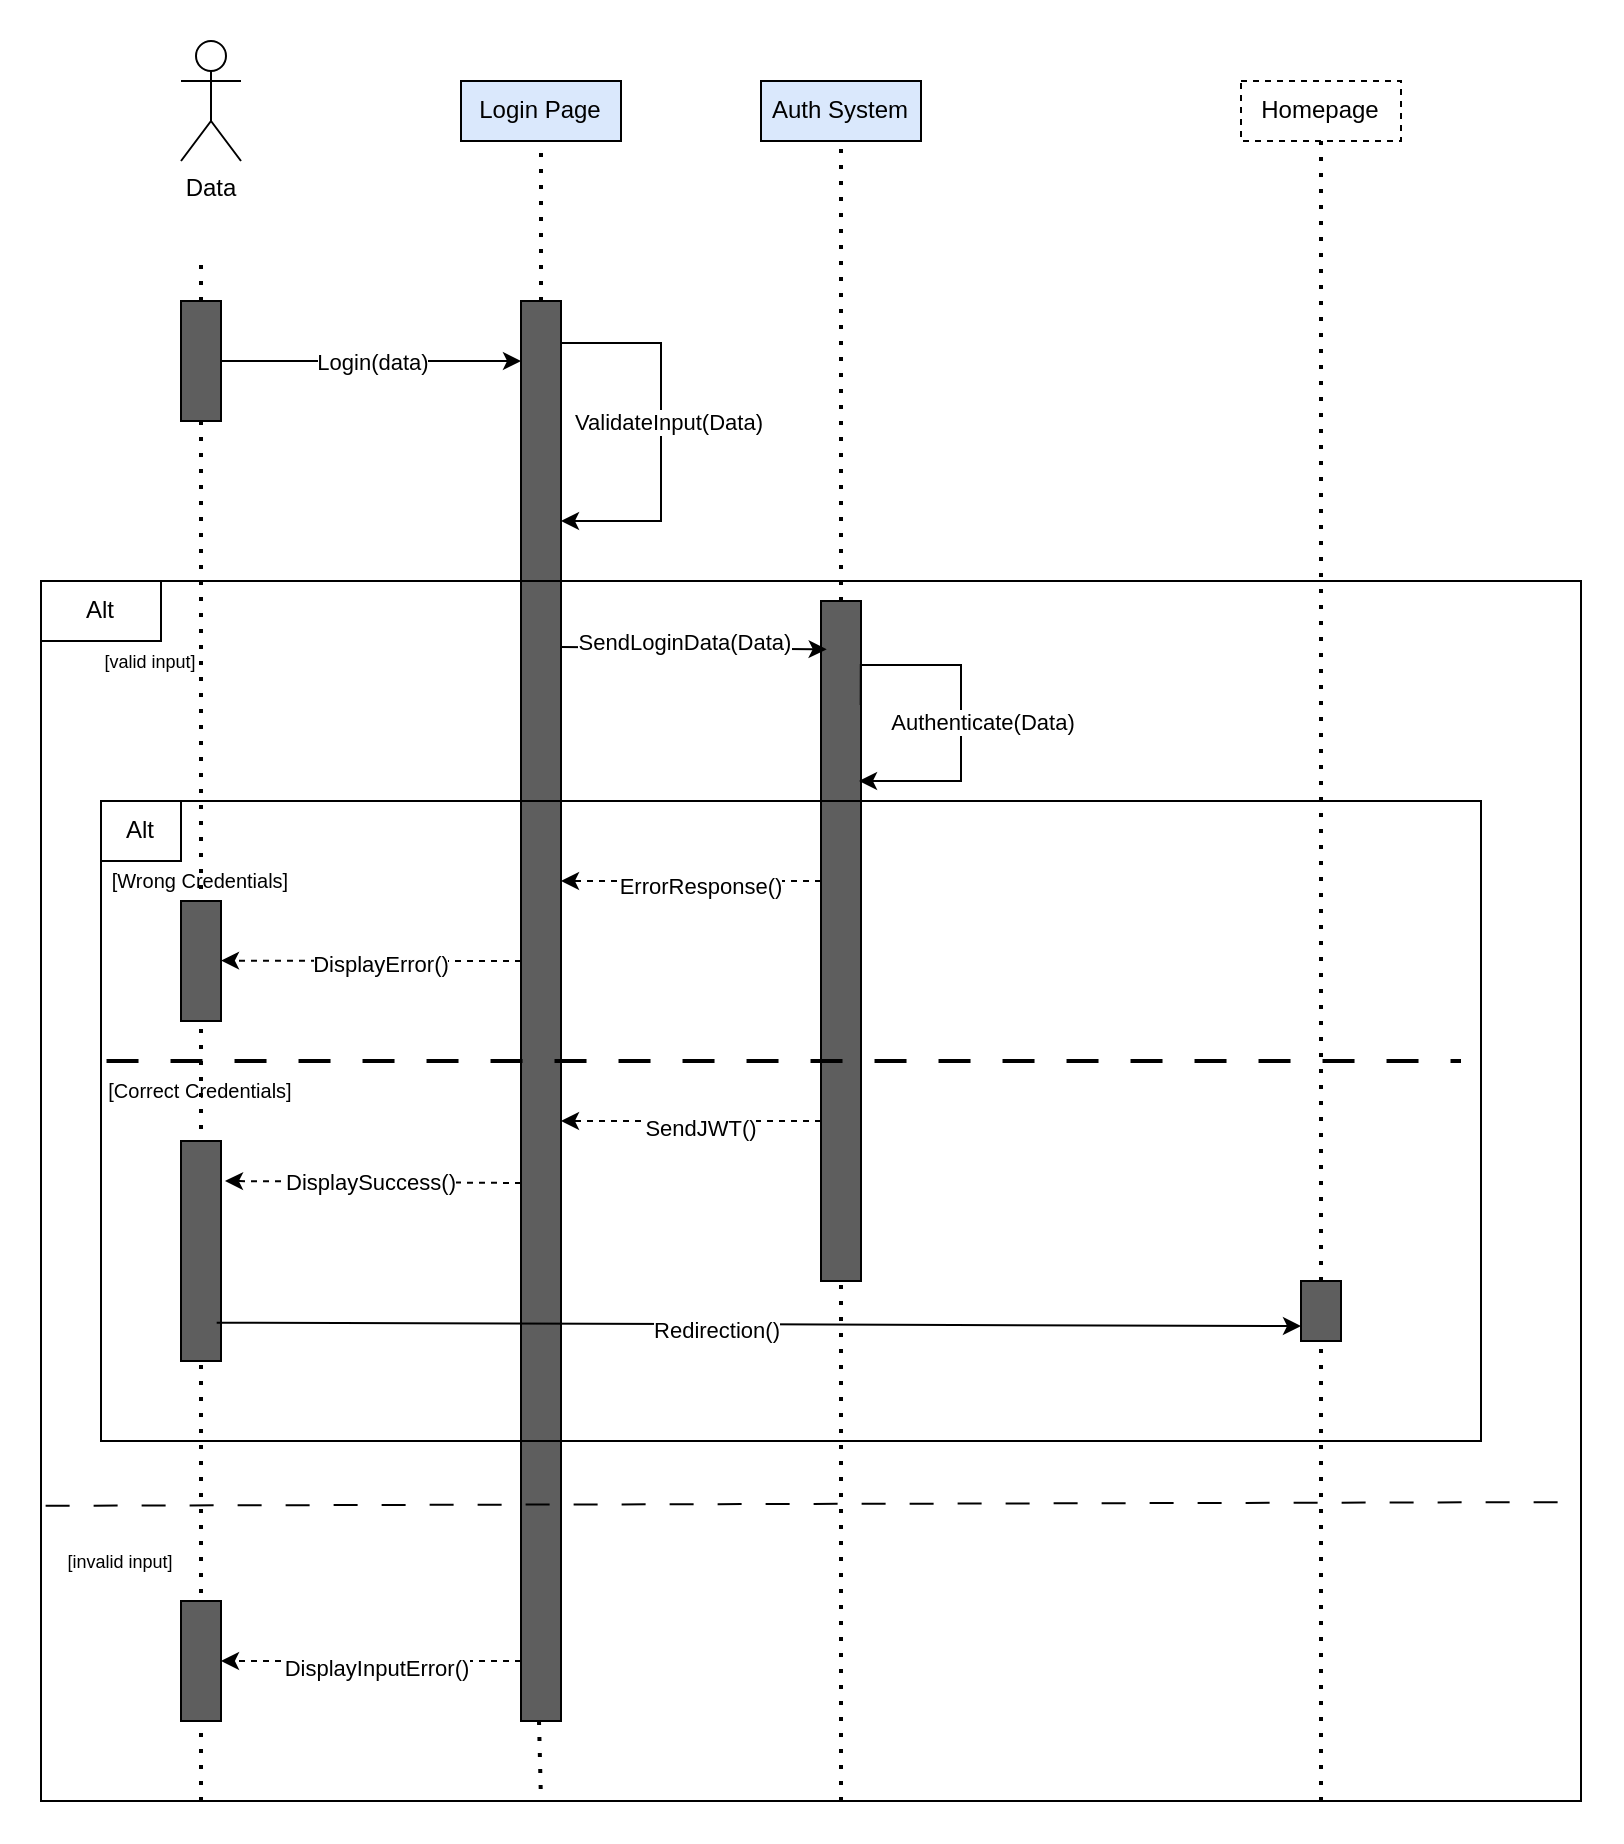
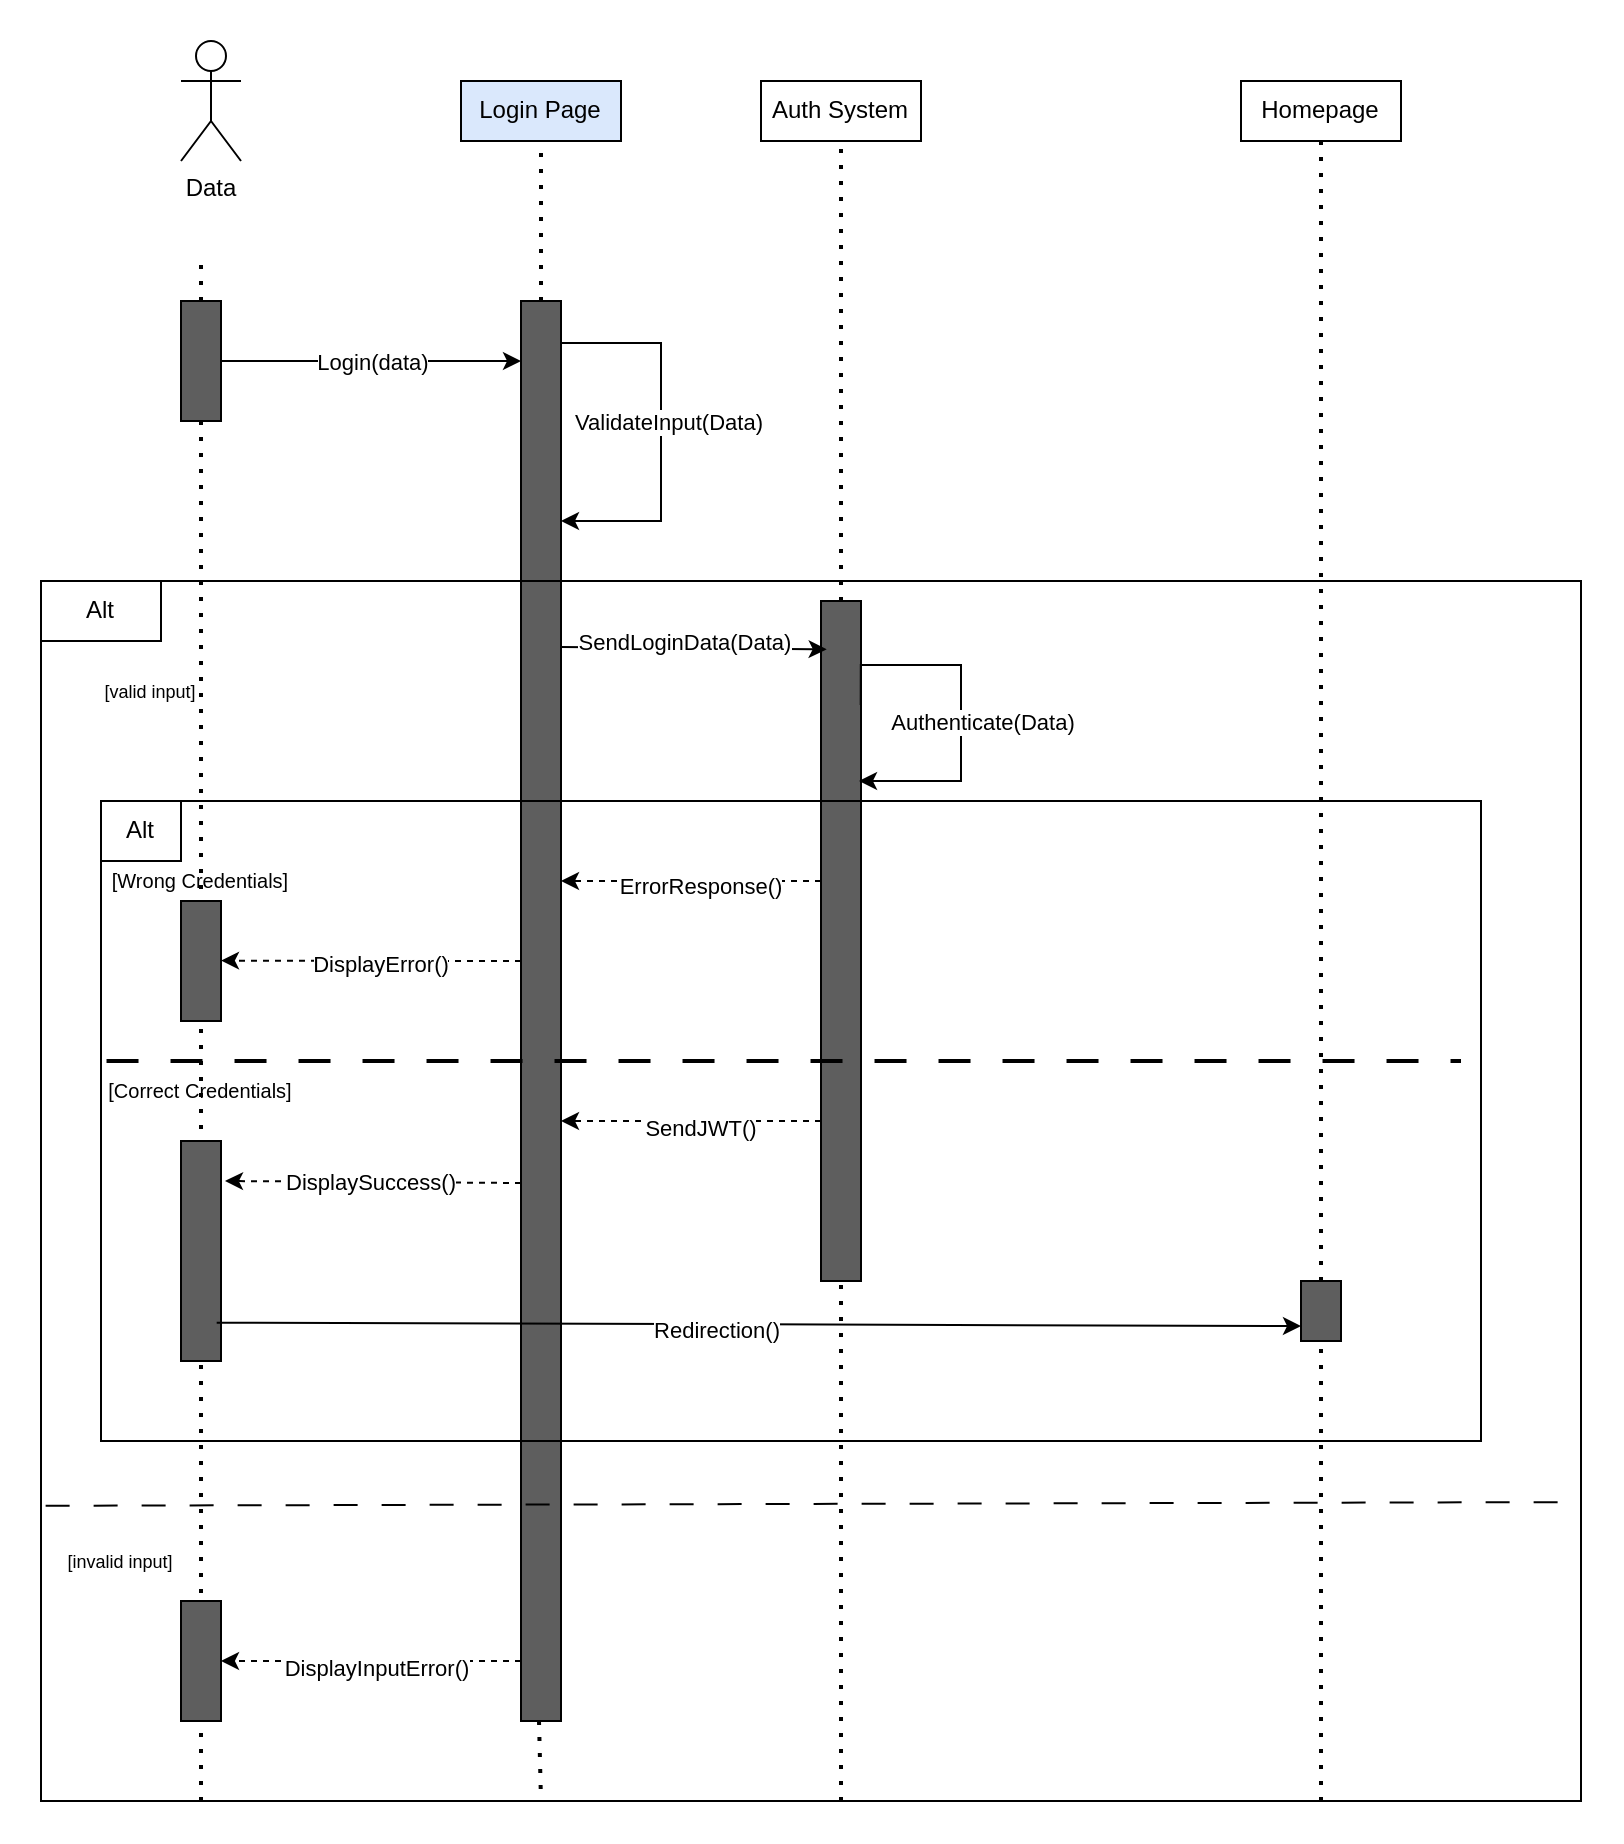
  <mxCell id="0" />
  <mxCell id="1" parent="0" />
  <mxCell id="2" value="Data" style="shape=umlActor;verticalLabelPosition=bottom;verticalAlign=top;html=1;outlineConnect=0;" parent="1" vertex="1"><mxGeometry x="90" y="20" width="30" height="60" as="geometry" /></mxCell>
  <mxCell id="3" value="" style="endArrow=none;dashed=1;html=1;dashPattern=1 3;strokeWidth=2;rounded=0;" parent="1" source="5" edge="1"><mxGeometry width="50" height="50" relative="1" as="geometry"><mxPoint x="100" y="410" as="sourcePoint" /><mxPoint x="100" y="130" as="targetPoint" /></mxGeometry></mxCell>
  <mxCell id="4" value="" style="endArrow=none;dashed=1;html=1;dashPattern=1 3;strokeWidth=2;rounded=0;" parent="1" target="5" edge="1"><mxGeometry width="50" height="50" relative="1" as="geometry"><mxPoint x="100" y="900" as="sourcePoint" /><mxPoint x="100" y="130" as="targetPoint" /></mxGeometry></mxCell>
  <mxCell id="5" value="" style="rounded=0;whiteSpace=wrap;html=1;fillColor=#5E5E5E;" parent="1" vertex="1"><mxGeometry x="90" y="150" width="20" height="60" as="geometry" /></mxCell>
  <mxCell id="6" value="Login Page" style="rounded=0;whiteSpace=wrap;html=1;fillColor=#dae8fc;" parent="1" vertex="1"><mxGeometry x="230" y="40" width="80" height="30" as="geometry" /></mxCell>
  <mxCell id="7" value="" style="endArrow=none;dashed=1;html=1;dashPattern=1 3;strokeWidth=2;rounded=0;" parent="1" target="8" edge="1"><mxGeometry width="50" height="50" relative="1" as="geometry"><mxPoint x="270" y="560" as="sourcePoint" /><mxPoint x="270" y="130" as="targetPoint" /></mxGeometry></mxCell>
  <mxCell id="8" value="" style="rounded=0;whiteSpace=wrap;html=1;fillColor=#5E5E5E;" parent="1" vertex="1"><mxGeometry x="260" y="150" width="20" height="710" as="geometry" /></mxCell>
  <mxCell id="9" value="" style="endArrow=classic;html=1;rounded=0;exitX=1;exitY=0.5;exitDx=0;exitDy=0;" parent="1" source="5" edge="1"><mxGeometry width="50" height="50" relative="1" as="geometry"><mxPoint x="340" y="260" as="sourcePoint" /><mxPoint x="260" y="180" as="targetPoint" /></mxGeometry></mxCell>
  <mxCell id="10" value="Login(data)" style="edgeLabel;html=1;align=center;verticalAlign=middle;resizable=0;points=[];" parent="9" vertex="1" connectable="0"><mxGeometry relative="1" as="geometry"><mxPoint as="offset" /></mxGeometry></mxCell>
- <mxCell id="11" value="Auth System" style="rounded=0;whiteSpace=wrap;html=1;fillColor=#dae8fc;" parent="1" vertex="1"><mxGeometry x="380" y="40" width="80" height="30" as="geometry" /></mxCell>
+ <mxCell id="11" value="Auth System" style="rounded=0;whiteSpace=wrap;html=1;" parent="1" vertex="1"><mxGeometry x="380" y="40" width="80" height="30" as="geometry" /></mxCell>
  <mxCell id="12" value="" style="endArrow=none;dashed=1;html=1;dashPattern=1 3;strokeWidth=2;rounded=0;entryX=0.5;entryY=1;entryDx=0;entryDy=0;" parent="1" target="11" edge="1"><mxGeometry width="50" height="50" relative="1" as="geometry"><mxPoint x="420" y="900" as="sourcePoint" /><mxPoint x="420" y="200" as="targetPoint" /></mxGeometry></mxCell>
  <mxCell id="13" value="" style="rounded=0;whiteSpace=wrap;html=1;fillColor=none;movable=0;resizable=0;rotatable=0;deletable=0;editable=0;locked=1;connectable=0;" parent="1" vertex="1"><mxGeometry x="20" y="290" width="770" height="610" as="geometry" /></mxCell>
  <mxCell id="14" value="Alt" style="rounded=0;whiteSpace=wrap;html=1;" parent="1" vertex="1"><mxGeometry x="20" y="290" width="60" height="30" as="geometry" /></mxCell>
  <mxCell id="15" style="edgeStyle=orthogonalEdgeStyle;rounded=0;orthogonalLoop=1;jettySize=auto;html=1;exitX=1;exitY=0.25;exitDx=0;exitDy=0;" parent="1" source="8" target="8" edge="1"><mxGeometry relative="1" as="geometry"><mxPoint x="300" y="240" as="sourcePoint" /><mxPoint x="310" y="259" as="targetPoint" /><Array as="points"><mxPoint x="280" y="171" /><mxPoint x="330" y="171" /><mxPoint x="330" y="260" /></Array></mxGeometry></mxCell>
  <mxCell id="16" value="ValidateInput(Data)" style="edgeLabel;html=1;align=center;verticalAlign=middle;resizable=0;points=[];" parent="15" vertex="1" connectable="0"><mxGeometry x="0.046" y="2" relative="1" as="geometry"><mxPoint x="29" y="41" as="offset" /></mxGeometry></mxCell>
- <mxCell id="17" value="&lt;font style=&quot;font-size: 9px;&quot;&gt;[valid input]&lt;/font&gt;" style="text;html=1;align=center;verticalAlign=middle;whiteSpace=wrap;rounded=0;" parent="1" vertex="1"><mxGeometry x="50" y="320" width="50" height="20" as="geometry" /></mxCell>
+ <mxCell id="17" value="&lt;font style=&quot;font-size: 9px;&quot;&gt;[valid input]&lt;/font&gt;" style="text;html=1;align=center;verticalAlign=middle;whiteSpace=wrap;rounded=0;" parent="1" vertex="1"><mxGeometry x="50" y="335" width="50" height="20" as="geometry" /></mxCell>
  <mxCell id="18" value="" style="rounded=0;whiteSpace=wrap;html=1;fillColor=#5E5E5E;" parent="1" vertex="1"><mxGeometry x="410" y="300" width="20" height="340" as="geometry" /></mxCell>
  <mxCell id="19" value="" style="rounded=0;whiteSpace=wrap;html=1;fillColor=none;movable=1;resizable=1;rotatable=1;deletable=1;editable=1;locked=0;connectable=1;" parent="1" vertex="1"><mxGeometry x="50" y="400" width="690" height="320" as="geometry" /></mxCell>
  <mxCell id="20" value="" style="endArrow=classic;html=1;rounded=0;entryX=0.142;entryY=0.071;entryDx=0;entryDy=0;entryPerimeter=0;" parent="1" target="18" edge="1"><mxGeometry width="50" height="50" relative="1" as="geometry"><mxPoint x="280" y="323" as="sourcePoint" /><mxPoint x="380" y="290" as="targetPoint" /></mxGeometry></mxCell>
  <mxCell id="21" value="SendLoginData(Data)" style="edgeLabel;html=1;align=center;verticalAlign=middle;resizable=0;points=[];" parent="20" vertex="1" connectable="0"><mxGeometry x="-0.149" y="-2" relative="1" as="geometry"><mxPoint x="5" y="-5" as="offset" /></mxGeometry></mxCell>
  <mxCell id="22" value="Alt" style="rounded=0;whiteSpace=wrap;html=1;" parent="1" vertex="1"><mxGeometry x="50" y="400" width="40" height="30" as="geometry" /></mxCell>
  <mxCell id="23" value="&lt;font size=&quot;1&quot;&gt;[Wrong Credentials]&lt;/font&gt;" style="text;html=1;align=center;verticalAlign=middle;whiteSpace=wrap;rounded=0;" parent="1" vertex="1"><mxGeometry x="50" y="430" width="100" height="20" as="geometry" /></mxCell>
  <mxCell id="24" style="edgeStyle=orthogonalEdgeStyle;rounded=0;orthogonalLoop=1;jettySize=auto;html=1;exitX=0.993;exitY=0.153;exitDx=0;exitDy=0;exitPerimeter=0;" parent="1" source="18" edge="1"><mxGeometry relative="1" as="geometry"><mxPoint x="429" y="390" as="targetPoint" /><Array as="points"><mxPoint x="480" y="332" /><mxPoint x="480" y="390" /><mxPoint x="429" y="390" /></Array></mxGeometry></mxCell>
  <mxCell id="25" value="Authenticate(Data)" style="edgeLabel;html=1;align=center;verticalAlign=middle;resizable=0;points=[];" parent="24" vertex="1" connectable="0"><mxGeometry x="-0.011" y="1" relative="1" as="geometry"><mxPoint x="9" y="10" as="offset" /></mxGeometry></mxCell>
  <mxCell id="26" value="" style="endArrow=classic;html=1;rounded=0;dashed=1;" parent="1" edge="1"><mxGeometry width="50" height="50" relative="1" as="geometry"><mxPoint x="410" y="440" as="sourcePoint" /><mxPoint x="280" y="440" as="targetPoint" /></mxGeometry></mxCell>
  <mxCell id="27" value="ErrorResponse()" style="edgeLabel;html=1;align=center;verticalAlign=middle;resizable=0;points=[];" parent="26" vertex="1" connectable="0"><mxGeometry x="-0.061" y="2" relative="1" as="geometry"><mxPoint as="offset" /></mxGeometry></mxCell>
  <mxCell id="28" value="" style="rounded=0;whiteSpace=wrap;html=1;fillColor=#5E5E5E;" parent="1" vertex="1"><mxGeometry x="90" y="450" width="20" height="60" as="geometry" /></mxCell>
  <mxCell id="29" value="" style="endArrow=classic;html=1;rounded=0;dashed=1;" parent="1" edge="1"><mxGeometry width="50" height="50" relative="1" as="geometry"><mxPoint x="260" y="480" as="sourcePoint" /><mxPoint x="110" y="479.8" as="targetPoint" /></mxGeometry></mxCell>
  <mxCell id="30" value="DisplayError()" style="edgeLabel;html=1;align=center;verticalAlign=middle;resizable=0;points=[];" parent="29" vertex="1" connectable="0"><mxGeometry x="-0.061" y="2" relative="1" as="geometry"><mxPoint as="offset" /></mxGeometry></mxCell>
  <mxCell id="31" value="" style="endArrow=none;dashed=1;html=1;dashPattern=8 8;strokeWidth=2;rounded=0;exitX=0.005;exitY=0.586;exitDx=0;exitDy=0;exitPerimeter=0;" parent="1" edge="1"><mxGeometry width="50" height="50" relative="1" as="geometry"><mxPoint x="52.76" y="530" as="sourcePoint" /><mxPoint x="730" y="530" as="targetPoint" /></mxGeometry></mxCell>
  <mxCell id="32" value="&lt;font size=&quot;1&quot;&gt;[Correct Credentials]&lt;/font&gt;" style="text;html=1;align=center;verticalAlign=middle;whiteSpace=wrap;rounded=0;" parent="1" vertex="1"><mxGeometry x="50" y="535" width="100" height="20" as="geometry" /></mxCell>
  <mxCell id="33" value="" style="endArrow=none;dashed=1;html=1;dashPattern=1 3;strokeWidth=2;rounded=0;" parent="1" edge="1"><mxGeometry width="50" height="50" relative="1" as="geometry"><mxPoint x="269" y="860" as="sourcePoint" /><mxPoint x="270" y="900" as="targetPoint" /></mxGeometry></mxCell>
- <mxCell id="34" value="Homepage" style="rounded=0;whiteSpace=wrap;html=1;dashed=1;" parent="1" vertex="1"><mxGeometry x="620" y="40" width="80" height="30" as="geometry" /></mxCell>
+ <mxCell id="34" value="Homepage" style="rounded=0;whiteSpace=wrap;html=1;" parent="1" vertex="1"><mxGeometry x="620" y="40" width="80" height="30" as="geometry" /></mxCell>
  <mxCell id="35" value="" style="endArrow=none;dashed=1;html=1;dashPattern=1 3;strokeWidth=2;rounded=0;entryX=0.5;entryY=1;entryDx=0;entryDy=0;" parent="1" source="45" target="34" edge="1"><mxGeometry width="50" height="50" relative="1" as="geometry"><mxPoint x="650" y="830" as="sourcePoint" /><mxPoint x="660" y="150" as="targetPoint" /></mxGeometry></mxCell>
  <mxCell id="36" value="" style="endArrow=classic;html=1;rounded=0;dashed=1;" parent="1" edge="1"><mxGeometry width="50" height="50" relative="1" as="geometry"><mxPoint x="410" y="560" as="sourcePoint" /><mxPoint x="280" y="560" as="targetPoint" /></mxGeometry></mxCell>
  <mxCell id="37" value="&lt;font style=&quot;font-size: 9px;&quot;&gt;S&lt;/font&gt;" style="edgeLabel;html=1;align=center;verticalAlign=middle;resizable=0;points=[];" parent="36" vertex="1" connectable="0"><mxGeometry x="0.132" relative="1" as="geometry"><mxPoint x="14" as="offset" /></mxGeometry></mxCell>
  <mxCell id="38" value="SendJWT()" style="edgeLabel;html=1;align=center;verticalAlign=middle;resizable=0;points=[];" vertex="1" connectable="0" parent="36"><mxGeometry x="-0.056" y="3" relative="1" as="geometry"><mxPoint as="offset" /></mxGeometry></mxCell>
  <mxCell id="39" value="" style="endArrow=classic;html=1;rounded=0;dashed=1;" parent="1" edge="1"><mxGeometry width="50" height="50" relative="1" as="geometry"><mxPoint x="260" y="591" as="sourcePoint" /><mxPoint x="112" y="590" as="targetPoint" /></mxGeometry></mxCell>
  <mxCell id="40" value="DisplaySuccess()" style="edgeLabel;html=1;align=center;verticalAlign=middle;resizable=0;points=[];" parent="39" vertex="1" connectable="0"><mxGeometry x="0.017" y="2" relative="1" as="geometry"><mxPoint y="-2" as="offset" /></mxGeometry></mxCell>
  <mxCell id="41" value="" style="rounded=0;whiteSpace=wrap;html=1;fillColor=#5E5E5E;" parent="1" vertex="1"><mxGeometry x="90" y="570" width="20" height="110" as="geometry" /></mxCell>
  <mxCell id="42" value="" style="endArrow=classic;html=1;rounded=0;exitX=0.892;exitY=0.826;exitDx=0;exitDy=0;exitPerimeter=0;entryX=0;entryY=0.75;entryDx=0;entryDy=0;" parent="1" source="41" target="45" edge="1"><mxGeometry width="50" height="50" relative="1" as="geometry"><mxPoint x="140" y="670" as="sourcePoint" /><mxPoint x="190" y="620" as="targetPoint" /></mxGeometry></mxCell>
  <mxCell id="43" value="Redirection()" style="edgeLabel;html=1;align=center;verticalAlign=middle;resizable=0;points=[];" parent="42" vertex="1" connectable="0"><mxGeometry x="-0.079" y="-3" relative="1" as="geometry"><mxPoint as="offset" /></mxGeometry></mxCell>
  <mxCell id="44" value="" style="endArrow=none;dashed=1;html=1;dashPattern=1 3;strokeWidth=2;rounded=0;entryX=0.5;entryY=1;entryDx=0;entryDy=0;" parent="1" target="45" edge="1"><mxGeometry width="50" height="50" relative="1" as="geometry"><mxPoint x="660" y="900" as="sourcePoint" /><mxPoint x="660" y="70" as="targetPoint" /></mxGeometry></mxCell>
  <mxCell id="45" value="" style="rounded=0;whiteSpace=wrap;html=1;fillColor=#5E5E5E;" parent="1" vertex="1"><mxGeometry x="650" y="640" width="20" height="30" as="geometry" /></mxCell>
  <mxCell id="46" value="" style="rounded=0;whiteSpace=wrap;html=1;fillColor=#5E5E5E;" parent="1" vertex="1"><mxGeometry x="90" y="800" width="20" height="60" as="geometry" /></mxCell>
  <mxCell id="47" value="&lt;font style=&quot;font-size: 9px;&quot;&gt;[invalid input]&lt;/font&gt;" style="text;html=1;align=center;verticalAlign=middle;whiteSpace=wrap;rounded=0;" parent="1" vertex="1"><mxGeometry x="30" y="770" width="60" height="20" as="geometry" /></mxCell>
  <mxCell id="48" value="" style="endArrow=none;html=1;rounded=0;exitX=0.003;exitY=0.758;exitDx=0;exitDy=0;exitPerimeter=0;entryX=0.997;entryY=0.755;entryDx=0;entryDy=0;entryPerimeter=0;dashed=1;dashPattern=12 12;" parent="1" source="13" target="13" edge="1"><mxGeometry width="50" height="50" relative="1" as="geometry"><mxPoint x="90" y="780" as="sourcePoint" /><mxPoint x="140" y="730" as="targetPoint" /></mxGeometry></mxCell>
  <mxCell id="49" value="" style="endArrow=classic;html=1;rounded=0;entryX=1;entryY=0.5;entryDx=0;entryDy=0;dashed=1;" parent="1" target="46" edge="1"><mxGeometry width="50" height="50" relative="1" as="geometry"><mxPoint x="260" y="830" as="sourcePoint" /><mxPoint x="250" y="800" as="targetPoint" /></mxGeometry></mxCell>
  <mxCell id="50" value="DisplayInputError()" style="edgeLabel;html=1;align=center;verticalAlign=middle;resizable=0;points=[];" parent="49" vertex="1" connectable="0"><mxGeometry x="-0.027" y="3" relative="1" as="geometry"><mxPoint as="offset" /></mxGeometry></mxCell>
  <mxCell id="51" value="" style="endArrow=none;dashed=1;html=1;dashPattern=1 3;strokeWidth=2;rounded=0;entryX=0.5;entryY=1;entryDx=0;entryDy=0;exitX=0.5;exitY=0;exitDx=0;exitDy=0;" parent="1" source="8" target="6" edge="1"><mxGeometry width="50" height="50" relative="1" as="geometry"><mxPoint x="260" y="120" as="sourcePoint" /><mxPoint x="310" y="70" as="targetPoint" /></mxGeometry></mxCell>
